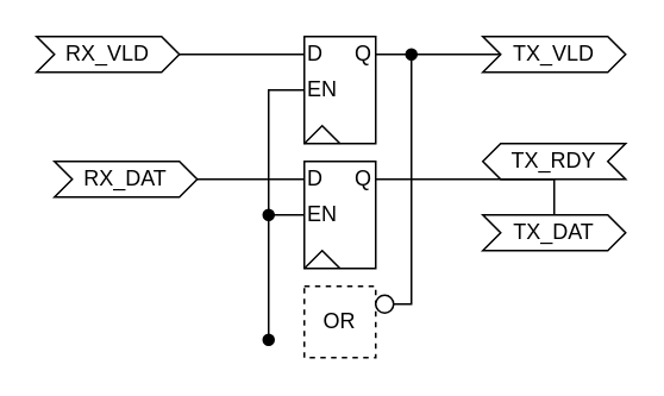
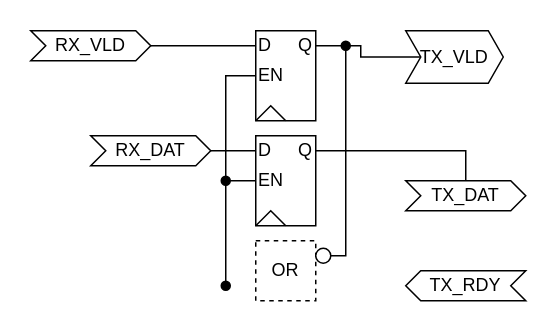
  <mxCell id="0" />
  <mxCell id="1" parent="0" />
  <mxCell id="2" style="edgeStyle=orthogonalEdgeStyle;rounded=0;orthogonalLoop=1;jettySize=auto;html=1;exitX=1;exitY=0.5;exitDx=0;exitDy=0;endArrow=none;endFill=0;entryX=0;entryY=0.5;entryDx=0;entryDy=0;" parent="1" source="3" target="8" edge="1"><mxGeometry relative="1" as="geometry"><mxPoint x="220" y="40" as="targetPoint" /></mxGeometry></mxCell>
  <mxCell id="3" value="RX_VLD" style="shape=step;perimeter=stepPerimeter;whiteSpace=wrap;html=1;fixedSize=1;size=10;" parent="1" vertex="1"><mxGeometry x="20" y="20" width="80" height="20" as="geometry" /></mxCell>
- <mxCell id="4" value="TX_VLD" style="shape=step;perimeter=stepPerimeter;whiteSpace=wrap;html=1;fixedSize=1;size=10;" parent="1" vertex="1"><mxGeometry x="270" y="20" width="80" height="20" as="geometry" /></mxCell>
+ <mxCell id="4" value="TX_VLD" style="shape=step;perimeter=stepPerimeter;whiteSpace=wrap;html=1;fixedSize=1;size=10;" parent="1" vertex="1"><mxGeometry x="270" y="20" width="65" height="35" as="geometry" /></mxCell>
  <mxCell id="5" style="edgeStyle=orthogonalEdgeStyle;rounded=0;orthogonalLoop=1;jettySize=auto;html=1;exitX=1;exitY=0.5;exitDx=0;exitDy=0;endArrow=none;endFill=0;" parent="1" source="9" target="4" edge="1"><mxGeometry relative="1" as="geometry" /></mxCell>
  <mxCell id="6" value="" style="group" parent="1" vertex="1" connectable="0"><mxGeometry x="170" y="20" width="40" height="60" as="geometry" /></mxCell>
  <mxCell id="7" value="" style="rounded=0;whiteSpace=wrap;html=1;" parent="6" vertex="1"><mxGeometry width="40" height="60" as="geometry" /></mxCell>
  <mxCell id="8" value="D" style="text;html=1;strokeColor=none;fillColor=none;align=left;verticalAlign=middle;whiteSpace=wrap;rounded=0;" parent="6" vertex="1"><mxGeometry width="20" height="20" as="geometry" /></mxCell>
  <mxCell id="9" value="Q" style="text;html=1;strokeColor=none;fillColor=none;align=right;verticalAlign=middle;whiteSpace=wrap;rounded=0;" parent="6" vertex="1"><mxGeometry x="20" width="20" height="20" as="geometry" /></mxCell>
  <mxCell id="10" value="" style="endArrow=none;html=1;rounded=0;" parent="6" edge="1"><mxGeometry width="50" height="50" relative="1" as="geometry"><mxPoint y="60" as="sourcePoint" /><mxPoint x="20" y="60" as="targetPoint" /><Array as="points"><mxPoint x="10" y="50" /></Array></mxGeometry></mxCell>
  <mxCell id="11" value="EN" style="text;html=1;strokeColor=none;fillColor=none;align=left;verticalAlign=middle;whiteSpace=wrap;rounded=0;" parent="6" vertex="1"><mxGeometry y="20" width="20" height="20" as="geometry" /></mxCell>
  <mxCell id="12" value="" style="group" parent="1" vertex="1" connectable="0"><mxGeometry x="170" y="90" width="40" height="60" as="geometry" /></mxCell>
  <mxCell id="13" value="" style="rounded=0;whiteSpace=wrap;html=1;" parent="12" vertex="1"><mxGeometry width="40" height="60" as="geometry" /></mxCell>
  <mxCell id="14" value="D" style="text;html=1;strokeColor=none;fillColor=none;align=left;verticalAlign=middle;whiteSpace=wrap;rounded=0;" parent="12" vertex="1"><mxGeometry width="20" height="20" as="geometry" /></mxCell>
  <mxCell id="15" value="Q" style="text;html=1;strokeColor=none;fillColor=none;align=right;verticalAlign=middle;whiteSpace=wrap;rounded=0;" parent="12" vertex="1"><mxGeometry x="20" width="20" height="20" as="geometry" /></mxCell>
  <mxCell id="16" value="" style="endArrow=none;html=1;rounded=0;" parent="12" edge="1"><mxGeometry width="50" height="50" relative="1" as="geometry"><mxPoint y="60" as="sourcePoint" /><mxPoint x="20" y="60" as="targetPoint" /><Array as="points"><mxPoint x="10" y="50" /></Array></mxGeometry></mxCell>
  <mxCell id="17" value="EN" style="text;html=1;strokeColor=none;fillColor=none;align=left;verticalAlign=middle;whiteSpace=wrap;rounded=0;" parent="12" vertex="1"><mxGeometry y="20" width="20" height="20" as="geometry" /></mxCell>
  <mxCell id="18" style="edgeStyle=orthogonalEdgeStyle;rounded=0;orthogonalLoop=1;jettySize=auto;html=1;exitX=1;exitY=0.5;exitDx=0;exitDy=0;entryX=0;entryY=0.5;entryDx=0;entryDy=0;endArrow=none;endFill=0;" parent="1" source="19" target="14" edge="1"><mxGeometry relative="1" as="geometry"><mxPoint x="230" y="100" as="targetPoint" /></mxGeometry></mxCell>
- <mxCell id="19" value="RX_DAT" style="shape=step;perimeter=stepPerimeter;whiteSpace=wrap;html=1;fixedSize=1;size=10;" parent="1" vertex="1"><mxGeometry x="30" y="90" width="80" height="20" as="geometry" /></mxCell>
+ <mxCell id="19" value="RX_DAT" style="shape=step;perimeter=stepPerimeter;whiteSpace=wrap;html=1;fixedSize=1;size=10;" parent="1" vertex="1"><mxGeometry x="60" y="90" width="80" height="20" as="geometry" /></mxCell>
  <mxCell id="20" value="" style="group" parent="1" vertex="1" connectable="0"><mxGeometry x="170" y="160" width="50" height="40" as="geometry" /></mxCell>
  <mxCell id="21" value="OR" style="whiteSpace=wrap;html=1;aspect=fixed;dashed=1;" parent="20" vertex="1"><mxGeometry width="40" height="40" as="geometry" /></mxCell>
  <mxCell id="22" value="" style="ellipse;whiteSpace=wrap;html=1;" parent="20" vertex="1"><mxGeometry x="40" y="5" width="10" height="10" as="geometry" /></mxCell>
  <mxCell id="23" value="TX_DAT" style="shape=step;perimeter=stepPerimeter;whiteSpace=wrap;html=1;fixedSize=1;size=10;" parent="1" vertex="1"><mxGeometry x="270" y="120" width="80" height="20" as="geometry" /></mxCell>
  <mxCell id="24" style="edgeStyle=orthogonalEdgeStyle;rounded=0;orthogonalLoop=1;jettySize=auto;html=1;exitX=1;exitY=0.5;exitDx=0;exitDy=0;endArrow=none;endFill=0;" parent="1" source="15" target="23" edge="1"><mxGeometry relative="1" as="geometry"><mxPoint x="190" y="100" as="sourcePoint" /></mxGeometry></mxCell>
- <mxCell id="25" value="TX_RDY" style="shape=step;perimeter=stepPerimeter;whiteSpace=wrap;html=1;fixedSize=1;size=10;flipH=1;" parent="1" vertex="1"><mxGeometry x="270" y="80" width="80" height="20" as="geometry" /></mxCell>
+ <mxCell id="25" value="TX_RDY" style="shape=step;perimeter=stepPerimeter;whiteSpace=wrap;html=1;fixedSize=1;size=10;flipH=1;" parent="1" vertex="1"><mxGeometry x="270" y="180" width="80" height="20" as="geometry" /></mxCell>
  <mxCell id="26" style="edgeStyle=orthogonalEdgeStyle;rounded=0;orthogonalLoop=1;jettySize=auto;html=1;endArrow=oval;endFill=1;exitX=1;exitY=0.5;exitDx=0;exitDy=0;startArrow=none;startFill=0;" parent="1" source="22" edge="1"><mxGeometry relative="1" as="geometry"><mxPoint x="230" y="30" as="targetPoint" /><mxPoint x="290" y="210" as="sourcePoint" /><Array as="points"><mxPoint x="230" y="170" /></Array></mxGeometry></mxCell>
  <mxCell id="27" style="edgeStyle=orthogonalEdgeStyle;rounded=0;orthogonalLoop=1;jettySize=auto;html=1;endArrow=oval;endFill=1;exitX=0;exitY=0.5;exitDx=0;exitDy=0;startArrow=none;startFill=0;" parent="1" source="11" edge="1"><mxGeometry relative="1" as="geometry"><mxPoint x="150" y="190" as="targetPoint" /><mxPoint x="230" y="190" as="sourcePoint" /></mxGeometry></mxCell>
  <mxCell id="28" style="edgeStyle=orthogonalEdgeStyle;rounded=0;orthogonalLoop=1;jettySize=auto;html=1;endArrow=oval;endFill=1;startArrow=none;startFill=0;" parent="1" edge="1"><mxGeometry relative="1" as="geometry"><mxPoint x="150" y="120" as="targetPoint" /><mxPoint x="170" y="120" as="sourcePoint" /><Array as="points"><mxPoint x="170" y="120" /></Array></mxGeometry></mxCell>
